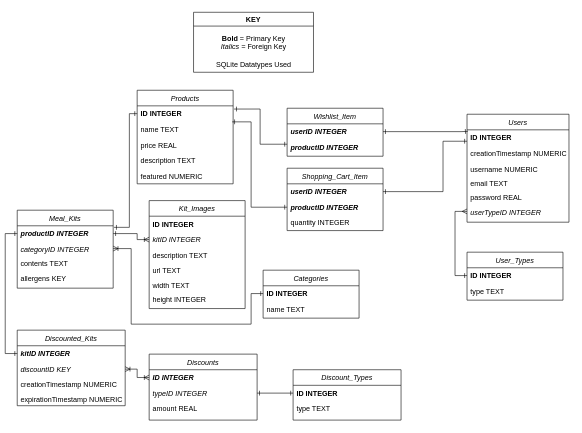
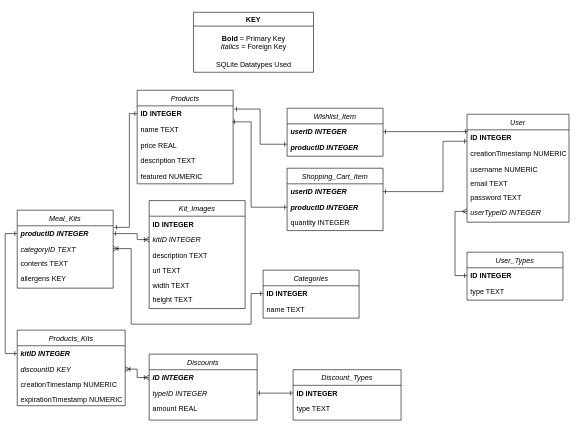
  <mxCell id="0" />
  <mxCell id="1" parent="0" />
- <mxCell id="2" value="Users" style="swimlane;fontStyle=2;align=center;verticalAlign=top;childLayout=stackLayout;horizontal=1;startSize=26;horizontalStack=0;resizeParent=1;resizeLast=0;collapsible=1;marginBottom=0;rounded=0;shadow=0;strokeWidth=1;" parent="1" vertex="1"><mxGeometry x="770" y="190" width="170" height="180" as="geometry"><mxRectangle x="230" y="140" width="160" height="26" as="alternateBounds" /></mxGeometry></mxCell>
+ <mxCell id="2" value="User" style="swimlane;fontStyle=2;align=center;verticalAlign=top;childLayout=stackLayout;horizontal=1;startSize=26;horizontalStack=0;resizeParent=1;resizeLast=0;collapsible=1;marginBottom=0;rounded=0;shadow=0;strokeWidth=1;" parent="1" vertex="1"><mxGeometry x="770" y="190" width="170" height="180" as="geometry"><mxRectangle x="230" y="140" width="160" height="26" as="alternateBounds" /></mxGeometry></mxCell>
  <mxCell id="3" value="ID INTEGER" style="text;align=left;verticalAlign=top;spacingLeft=4;spacingRight=4;overflow=hidden;rotatable=0;points=[[0,0.5],[1,0.5]];portConstraint=eastwest;fontStyle=1" parent="2" vertex="1"><mxGeometry y="26" width="170" height="26" as="geometry" /></mxCell>
  <mxCell id="4" value="creationTimestamp NUMERIC" style="text;align=left;verticalAlign=top;spacingLeft=4;spacingRight=4;overflow=hidden;rotatable=0;points=[[0,0.5],[1,0.5]];portConstraint=eastwest;rounded=0;shadow=0;html=0;" parent="2" vertex="1"><mxGeometry y="52" width="170" height="26" as="geometry" /></mxCell>
  <mxCell id="5" value="username NUMERIC" style="text;align=left;verticalAlign=top;spacingLeft=4;spacingRight=4;overflow=hidden;rotatable=0;points=[[0,0.5],[1,0.5]];portConstraint=eastwest;rounded=0;shadow=0;html=0;" parent="2" vertex="1"><mxGeometry y="78" width="170" height="24" as="geometry" /></mxCell>
  <mxCell id="6" value="email TEXT" style="text;align=left;verticalAlign=top;spacingLeft=4;spacingRight=4;overflow=hidden;rotatable=0;points=[[0,0.5],[1,0.5]];portConstraint=eastwest;rounded=0;shadow=0;html=0;" parent="2" vertex="1"><mxGeometry y="102" width="170" height="24" as="geometry" /></mxCell>
- <mxCell id="7" value="password REAL" style="text;align=left;verticalAlign=top;spacingLeft=4;spacingRight=4;overflow=hidden;rotatable=0;points=[[0,0.5],[1,0.5]];portConstraint=eastwest;rounded=0;shadow=0;html=0;" parent="2" vertex="1"><mxGeometry y="126" width="170" height="24" as="geometry" /></mxCell>
+ <mxCell id="7" value="password TEXT" style="text;align=left;verticalAlign=top;spacingLeft=4;spacingRight=4;overflow=hidden;rotatable=0;points=[[0,0.5],[1,0.5]];portConstraint=eastwest;rounded=0;shadow=0;html=0;" parent="2" vertex="1"><mxGeometry y="126" width="170" height="24" as="geometry" /></mxCell>
  <mxCell id="8" value="userTypeID INTEGER" style="text;align=left;verticalAlign=top;spacingLeft=4;spacingRight=4;overflow=hidden;rotatable=0;points=[[0,0.5],[1,0.5]];portConstraint=eastwest;rounded=0;shadow=0;html=0;fontStyle=2" parent="2" vertex="1"><mxGeometry y="150" width="170" height="24" as="geometry" /></mxCell>
  <mxCell id="9" value="Categories" style="swimlane;fontStyle=2;align=center;verticalAlign=top;childLayout=stackLayout;horizontal=1;startSize=26;horizontalStack=0;resizeParent=1;resizeLast=0;collapsible=1;marginBottom=0;rounded=0;shadow=0;strokeWidth=1;" parent="1" vertex="1"><mxGeometry x="430" y="450" width="160" height="80" as="geometry"><mxRectangle x="230" y="140" width="160" height="26" as="alternateBounds" /></mxGeometry></mxCell>
  <mxCell id="10" value="ID INTEGER" style="text;align=left;verticalAlign=top;spacingLeft=4;spacingRight=4;overflow=hidden;rotatable=0;points=[[0,0.5],[1,0.5]];portConstraint=eastwest;fontStyle=1" parent="9" vertex="1"><mxGeometry y="26" width="160" height="26" as="geometry" /></mxCell>
  <mxCell id="11" value="name TEXT" style="text;align=left;verticalAlign=top;spacingLeft=4;spacingRight=4;overflow=hidden;rotatable=0;points=[[0,0.5],[1,0.5]];portConstraint=eastwest;rounded=0;shadow=0;html=0;" parent="9" vertex="1"><mxGeometry y="52" width="160" height="26" as="geometry" /></mxCell>
  <mxCell id="12" value="Meal_Kits" style="swimlane;fontStyle=2;align=center;verticalAlign=top;childLayout=stackLayout;horizontal=1;startSize=26;horizontalStack=0;resizeParent=1;resizeLast=0;collapsible=1;marginBottom=0;rounded=0;shadow=0;strokeWidth=1;" parent="1" vertex="1"><mxGeometry x="20" y="350" width="160" height="130" as="geometry"><mxRectangle x="220" y="310" width="160" height="26" as="alternateBounds" /></mxGeometry></mxCell>
  <mxCell id="13" value="productID INTEGER" style="text;align=left;verticalAlign=top;spacingLeft=4;spacingRight=4;overflow=hidden;rotatable=0;points=[[0,0.5],[1,0.5]];portConstraint=eastwest;fontStyle=3" parent="12" vertex="1"><mxGeometry y="26" width="160" height="26" as="geometry" /></mxCell>
- <mxCell id="14" value="categoryID INTEGER" style="text;align=left;verticalAlign=top;spacingLeft=4;spacingRight=4;overflow=hidden;rotatable=0;points=[[0,0.5],[1,0.5]];portConstraint=eastwest;rounded=0;shadow=0;html=0;fontStyle=2" parent="12" vertex="1"><mxGeometry y="52" width="160" height="24" as="geometry" /></mxCell>
+ <mxCell id="14" value="categoryID TEXT" style="text;align=left;verticalAlign=top;spacingLeft=4;spacingRight=4;overflow=hidden;rotatable=0;points=[[0,0.5],[1,0.5]];portConstraint=eastwest;rounded=0;shadow=0;html=0;fontStyle=2" parent="12" vertex="1"><mxGeometry y="52" width="160" height="24" as="geometry" /></mxCell>
  <mxCell id="15" value="contents TEXT" style="text;align=left;verticalAlign=top;spacingLeft=4;spacingRight=4;overflow=hidden;rotatable=0;points=[[0,0.5],[1,0.5]];portConstraint=eastwest;rounded=0;shadow=0;html=0;" parent="12" vertex="1"><mxGeometry y="76" width="160" height="24" as="geometry" /></mxCell>
  <mxCell id="16" value="allergens KEY" style="text;align=left;verticalAlign=top;spacingLeft=4;spacingRight=4;overflow=hidden;rotatable=0;points=[[0,0.5],[1,0.5]];portConstraint=eastwest;rounded=0;shadow=0;html=0;" parent="12" vertex="1"><mxGeometry y="100" width="160" height="24" as="geometry" /></mxCell>
  <mxCell id="17" value="Kit_Images" style="swimlane;fontStyle=2;align=center;verticalAlign=top;childLayout=stackLayout;horizontal=1;startSize=26;horizontalStack=0;resizeParent=1;resizeLast=0;collapsible=1;marginBottom=0;rounded=0;shadow=0;strokeWidth=1;" parent="1" vertex="1"><mxGeometry x="240" y="334" width="160" height="180" as="geometry"><mxRectangle x="230" y="140" width="160" height="26" as="alternateBounds" /></mxGeometry></mxCell>
  <mxCell id="18" value="ID INTEGER" style="text;align=left;verticalAlign=top;spacingLeft=4;spacingRight=4;overflow=hidden;rotatable=0;points=[[0,0.5],[1,0.5]];portConstraint=eastwest;rounded=0;shadow=0;html=0;fontStyle=1" parent="17" vertex="1"><mxGeometry y="26" width="160" height="26" as="geometry" /></mxCell>
  <mxCell id="19" value="kitID INTEGER" style="text;align=left;verticalAlign=top;spacingLeft=4;spacingRight=4;overflow=hidden;rotatable=0;points=[[0,0.5],[1,0.5]];portConstraint=eastwest;rounded=0;shadow=0;html=0;fontStyle=2" parent="17" vertex="1"><mxGeometry y="52" width="160" height="26" as="geometry" /></mxCell>
  <mxCell id="20" value="description TEXT" style="text;align=left;verticalAlign=top;spacingLeft=4;spacingRight=4;overflow=hidden;rotatable=0;points=[[0,0.5],[1,0.5]];portConstraint=eastwest;rounded=0;shadow=0;html=0;fontStyle=0" parent="17" vertex="1"><mxGeometry y="78" width="160" height="26" as="geometry" /></mxCell>
  <mxCell id="21" value="url TEXT" style="text;align=left;verticalAlign=top;spacingLeft=4;spacingRight=4;overflow=hidden;rotatable=0;points=[[0,0.5],[1,0.5]];portConstraint=eastwest;rounded=0;shadow=0;html=0;" parent="17" vertex="1"><mxGeometry y="104" width="160" height="24" as="geometry" /></mxCell>
  <mxCell id="22" value="width TEXT" style="text;align=left;verticalAlign=top;spacingLeft=4;spacingRight=4;overflow=hidden;rotatable=0;points=[[0,0.5],[1,0.5]];portConstraint=eastwest;rounded=0;shadow=0;html=0;" parent="17" vertex="1"><mxGeometry y="128" width="160" height="24" as="geometry" /></mxCell>
- <mxCell id="23" value="height INTEGER" style="text;align=left;verticalAlign=top;spacingLeft=4;spacingRight=4;overflow=hidden;rotatable=0;points=[[0,0.5],[1,0.5]];portConstraint=eastwest;rounded=0;shadow=0;html=0;" parent="17" vertex="1"><mxGeometry y="152" width="160" height="28" as="geometry" /></mxCell>
- <mxCell id="24" value="Discounted_Kits" style="swimlane;fontStyle=2;align=center;verticalAlign=top;childLayout=stackLayout;horizontal=1;startSize=26;horizontalStack=0;resizeParent=1;resizeLast=0;collapsible=1;marginBottom=0;rounded=0;shadow=0;strokeWidth=1;" parent="1" vertex="1"><mxGeometry x="20" y="550" width="180" height="126" as="geometry"><mxRectangle x="230" y="140" width="160" height="26" as="alternateBounds" /></mxGeometry></mxCell>
+ <mxCell id="23" value="height TEXT" style="text;align=left;verticalAlign=top;spacingLeft=4;spacingRight=4;overflow=hidden;rotatable=0;points=[[0,0.5],[1,0.5]];portConstraint=eastwest;rounded=0;shadow=0;html=0;" parent="17" vertex="1"><mxGeometry y="152" width="160" height="28" as="geometry" /></mxCell>
+ <mxCell id="24" value="Products_Kits" style="swimlane;fontStyle=2;align=center;verticalAlign=top;childLayout=stackLayout;horizontal=1;startSize=26;horizontalStack=0;resizeParent=1;resizeLast=0;collapsible=1;marginBottom=0;rounded=0;shadow=0;strokeWidth=1;" parent="1" vertex="1"><mxGeometry x="20" y="550" width="180" height="126" as="geometry"><mxRectangle x="230" y="140" width="160" height="26" as="alternateBounds" /></mxGeometry></mxCell>
  <mxCell id="25" value="kitID INTEGER" style="text;align=left;verticalAlign=top;spacingLeft=4;spacingRight=4;overflow=hidden;rotatable=0;points=[[0,0.5],[1,0.5]];portConstraint=eastwest;fontStyle=3" parent="24" vertex="1"><mxGeometry y="26" width="180" height="26" as="geometry" /></mxCell>
  <mxCell id="26" value="discountID KEY" style="text;align=left;verticalAlign=top;spacingLeft=4;spacingRight=4;overflow=hidden;rotatable=0;points=[[0,0.5],[1,0.5]];portConstraint=eastwest;rounded=0;shadow=0;html=0;fontStyle=2" parent="24" vertex="1"><mxGeometry y="52" width="180" height="26" as="geometry" /></mxCell>
  <mxCell id="27" value="creationTimestamp NUMERIC" style="text;align=left;verticalAlign=top;spacingLeft=4;spacingRight=4;overflow=hidden;rotatable=0;points=[[0,0.5],[1,0.5]];portConstraint=eastwest;rounded=0;shadow=0;html=0;" parent="24" vertex="1"><mxGeometry y="78" width="180" height="24" as="geometry" /></mxCell>
  <mxCell id="28" value="expirationTimestamp NUMERIC" style="text;align=left;verticalAlign=top;spacingLeft=4;spacingRight=4;overflow=hidden;rotatable=0;points=[[0,0.5],[1,0.5]];portConstraint=eastwest;rounded=0;shadow=0;html=0;" parent="24" vertex="1"><mxGeometry y="102" width="180" height="24" as="geometry" /></mxCell>
  <mxCell id="29" value="Wishlist_Item" style="swimlane;fontStyle=2;align=center;verticalAlign=top;childLayout=stackLayout;horizontal=1;startSize=26;horizontalStack=0;resizeParent=1;resizeLast=0;collapsible=1;marginBottom=0;rounded=0;shadow=0;strokeWidth=1;" parent="1" vertex="1"><mxGeometry x="470" y="180" width="160" height="80" as="geometry"><mxRectangle x="230" y="140" width="160" height="26" as="alternateBounds" /></mxGeometry></mxCell>
  <mxCell id="30" value="userID INTEGER" style="text;align=left;verticalAlign=top;spacingLeft=4;spacingRight=4;overflow=hidden;rotatable=0;points=[[0,0.5],[1,0.5]];portConstraint=eastwest;fontStyle=3" parent="29" vertex="1"><mxGeometry y="26" width="160" height="26" as="geometry" /></mxCell>
  <mxCell id="31" value="productID INTEGER" style="text;align=left;verticalAlign=top;spacingLeft=4;spacingRight=4;overflow=hidden;rotatable=0;points=[[0,0.5],[1,0.5]];portConstraint=eastwest;rounded=0;shadow=0;html=0;fontStyle=3" parent="29" vertex="1"><mxGeometry y="52" width="160" height="26" as="geometry" /></mxCell>
  <mxCell id="32" value="Products" style="swimlane;fontStyle=2;align=center;verticalAlign=top;childLayout=stackLayout;horizontal=1;startSize=26;horizontalStack=0;resizeParent=1;resizeLast=0;collapsible=1;marginBottom=0;rounded=0;shadow=0;strokeWidth=1;" parent="1" vertex="1"><mxGeometry x="220" y="150" width="160" height="156" as="geometry"><mxRectangle x="230" y="140" width="160" height="26" as="alternateBounds" /></mxGeometry></mxCell>
  <mxCell id="33" value="ID INTEGER" style="text;align=left;verticalAlign=top;spacingLeft=4;spacingRight=4;overflow=hidden;rotatable=0;points=[[0,0.5],[1,0.5]];portConstraint=eastwest;fontStyle=1" parent="32" vertex="1"><mxGeometry y="26" width="160" height="26" as="geometry" /></mxCell>
  <mxCell id="34" value="name TEXT" style="text;align=left;verticalAlign=top;spacingLeft=4;spacingRight=4;overflow=hidden;rotatable=0;points=[[0,0.5],[1,0.5]];portConstraint=eastwest;rounded=0;shadow=0;html=0;" parent="32" vertex="1"><mxGeometry y="52" width="160" height="26" as="geometry" /></mxCell>
  <mxCell id="35" value="price REAL" style="text;align=left;verticalAlign=top;spacingLeft=4;spacingRight=4;overflow=hidden;rotatable=0;points=[[0,0.5],[1,0.5]];portConstraint=eastwest;rounded=0;shadow=0;html=0;" parent="32" vertex="1"><mxGeometry y="78" width="160" height="26" as="geometry" /></mxCell>
  <mxCell id="36" value="description TEXT" style="text;align=left;verticalAlign=top;spacingLeft=4;spacingRight=4;overflow=hidden;rotatable=0;points=[[0,0.5],[1,0.5]];portConstraint=eastwest;rounded=0;shadow=0;html=0;" parent="32" vertex="1"><mxGeometry y="104" width="160" height="26" as="geometry" /></mxCell>
  <mxCell id="37" value="featured NUMERIC" style="text;align=left;verticalAlign=top;spacingLeft=4;spacingRight=4;overflow=hidden;rotatable=0;points=[[0,0.5],[1,0.5]];portConstraint=eastwest;rounded=0;shadow=0;html=0;" vertex="1" parent="32"><mxGeometry y="130" width="160" height="26" as="geometry" /></mxCell>
  <mxCell id="38" value="Shopping_Cart_Item" style="swimlane;fontStyle=2;align=center;verticalAlign=top;childLayout=stackLayout;horizontal=1;startSize=26;horizontalStack=0;resizeParent=1;resizeLast=0;collapsible=1;marginBottom=0;rounded=0;shadow=0;strokeWidth=1;" parent="1" vertex="1"><mxGeometry x="470" y="280" width="160" height="104" as="geometry"><mxRectangle x="470" y="100" width="160" height="26" as="alternateBounds" /></mxGeometry></mxCell>
  <mxCell id="39" value="userID INTEGER" style="text;align=left;verticalAlign=top;spacingLeft=4;spacingRight=4;overflow=hidden;rotatable=0;points=[[0,0.5],[1,0.5]];portConstraint=eastwest;fontStyle=3" parent="38" vertex="1"><mxGeometry y="26" width="160" height="26" as="geometry" /></mxCell>
  <mxCell id="40" value="productID INTEGER" style="text;align=left;verticalAlign=top;spacingLeft=4;spacingRight=4;overflow=hidden;rotatable=0;points=[[0,0.5],[1,0.5]];portConstraint=eastwest;rounded=0;shadow=0;html=0;fontStyle=3" parent="38" vertex="1"><mxGeometry y="52" width="160" height="26" as="geometry" /></mxCell>
  <mxCell id="41" value="quantity INTEGER" style="text;align=left;verticalAlign=top;spacingLeft=4;spacingRight=4;overflow=hidden;rotatable=0;points=[[0,0.5],[1,0.5]];portConstraint=eastwest;rounded=0;shadow=0;html=0;fontStyle=0" parent="38" vertex="1"><mxGeometry y="78" width="160" height="26" as="geometry" /></mxCell>
  <mxCell id="42" style="edgeStyle=orthogonalEdgeStyle;rounded=0;orthogonalLoop=1;jettySize=auto;html=1;exitX=0;exitY=0.5;exitDx=0;exitDy=0;entryX=1;entryY=0.5;entryDx=0;entryDy=0;endArrow=ERone;endFill=0;startArrow=ERoneToMany;startFill=0;" parent="1" source="19" target="13" edge="1"><mxGeometry relative="1" as="geometry"><Array as="points"><mxPoint x="220" y="399" /><mxPoint x="220" y="389" /></Array></mxGeometry></mxCell>
  <mxCell id="43" style="edgeStyle=orthogonalEdgeStyle;rounded=0;orthogonalLoop=1;jettySize=auto;html=1;exitX=0;exitY=0.5;exitDx=0;exitDy=0;entryX=1.009;entryY=0.1;entryDx=0;entryDy=0;entryPerimeter=0;endArrow=ERone;endFill=0;startArrow=ERone;startFill=0;" parent="1" source="33" target="13" edge="1"><mxGeometry relative="1" as="geometry"><Array as="points"><mxPoint x="207" y="189" /><mxPoint x="207" y="379" /></Array></mxGeometry></mxCell>
  <mxCell id="44" style="edgeStyle=orthogonalEdgeStyle;rounded=0;orthogonalLoop=1;jettySize=auto;html=1;exitX=0;exitY=0.5;exitDx=0;exitDy=0;entryX=1;entryY=0.5;entryDx=0;entryDy=0;endArrow=ERoneToMany;endFill=0;startArrow=ERone;startFill=0;" parent="1" source="10" target="14" edge="1"><mxGeometry relative="1" as="geometry"><Array as="points"><mxPoint x="410" y="489" /><mxPoint x="410" y="540" /><mxPoint x="210" y="540" /><mxPoint x="210" y="414" /></Array></mxGeometry></mxCell>
  <mxCell id="45" style="edgeStyle=orthogonalEdgeStyle;rounded=0;orthogonalLoop=1;jettySize=auto;html=1;exitX=0;exitY=0.5;exitDx=0;exitDy=0;entryX=0;entryY=0.5;entryDx=0;entryDy=0;endArrow=ERone;endFill=0;startArrow=ERone;startFill=0;" parent="1" source="25" target="13" edge="1"><mxGeometry relative="1" as="geometry" /></mxCell>
  <mxCell id="46" style="edgeStyle=orthogonalEdgeStyle;rounded=0;orthogonalLoop=1;jettySize=auto;html=1;entryX=0.008;entryY=0.097;entryDx=0;entryDy=0;exitX=1;exitY=0.5;exitDx=0;exitDy=0;endArrow=ERone;endFill=0;startArrow=ERone;startFill=0;entryPerimeter=0;" parent="1" source="30" target="3" edge="1"><mxGeometry relative="1" as="geometry"><Array as="points"><mxPoint x="760" y="219" /></Array></mxGeometry></mxCell>
  <mxCell id="47" style="edgeStyle=orthogonalEdgeStyle;rounded=0;orthogonalLoop=1;jettySize=auto;html=1;exitX=1;exitY=0.5;exitDx=0;exitDy=0;endArrow=ERone;endFill=0;startArrow=ERone;startFill=0;entryX=0;entryY=0.25;entryDx=0;entryDy=0;" parent="1" source="39" target="2" edge="1"><mxGeometry relative="1" as="geometry"><mxPoint x="770" y="240" as="targetPoint" /><Array as="points"><mxPoint x="730" y="319" /><mxPoint x="730" y="235" /></Array></mxGeometry></mxCell>
  <mxCell id="48" style="edgeStyle=orthogonalEdgeStyle;rounded=0;orthogonalLoop=1;jettySize=auto;html=1;exitX=0;exitY=0.75;exitDx=0;exitDy=0;entryX=1.01;entryY=0.205;entryDx=0;entryDy=0;entryPerimeter=0;endArrow=ERone;endFill=0;startArrow=ERone;startFill=0;" parent="1" source="29" target="33" edge="1"><mxGeometry relative="1" as="geometry" /></mxCell>
  <mxCell id="49" style="edgeStyle=orthogonalEdgeStyle;rounded=0;orthogonalLoop=1;jettySize=auto;html=1;exitX=0;exitY=0.5;exitDx=0;exitDy=0;entryX=0.99;entryY=1.026;entryDx=0;entryDy=0;entryPerimeter=0;startArrow=ERone;startFill=0;endArrow=ERone;endFill=0;" parent="1" source="40" target="33" edge="1"><mxGeometry relative="1" as="geometry"><Array as="points"><mxPoint x="410" y="345" /><mxPoint x="410" y="203" /></Array></mxGeometry></mxCell>
  <mxCell id="50" value="KEY" style="swimlane;whiteSpace=wrap;html=1;" vertex="1" parent="1"><mxGeometry x="314" y="20" width="200" height="100" as="geometry" /></mxCell>
  <mxCell id="51" value="&lt;b&gt;Bold &lt;/b&gt;= Primary Key&lt;div&gt;&lt;i&gt;Italics = &lt;/i&gt;Foreign Key&lt;/div&gt;&lt;div&gt;&lt;br&gt;&lt;/div&gt;&lt;div&gt;SQLite Datatypes Used&lt;/div&gt;" style="text;html=1;align=center;verticalAlign=middle;resizable=0;points=[];autosize=1;strokeColor=none;fillColor=none;imageWidth=24;" vertex="1" parent="50"><mxGeometry x="25" y="30" width="150" height="70" as="geometry" /></mxCell>
  <mxCell id="52" value="Discounts" style="swimlane;fontStyle=2;align=center;verticalAlign=top;childLayout=stackLayout;horizontal=1;startSize=26;horizontalStack=0;resizeParent=1;resizeLast=0;collapsible=1;marginBottom=0;rounded=0;shadow=0;strokeWidth=1;" vertex="1" parent="1"><mxGeometry x="240" y="590" width="180" height="110" as="geometry"><mxRectangle x="230" y="140" width="160" height="26" as="alternateBounds" /></mxGeometry></mxCell>
  <mxCell id="53" value="ID INTEGER" style="text;align=left;verticalAlign=top;spacingLeft=4;spacingRight=4;overflow=hidden;rotatable=0;points=[[0,0.5],[1,0.5]];portConstraint=eastwest;fontStyle=3" vertex="1" parent="52"><mxGeometry y="26" width="180" height="26" as="geometry" /></mxCell>
  <mxCell id="54" value="typeID INTEGER" style="text;align=left;verticalAlign=top;spacingLeft=4;spacingRight=4;overflow=hidden;rotatable=0;points=[[0,0.5],[1,0.5]];portConstraint=eastwest;rounded=0;shadow=0;html=0;fontStyle=2" vertex="1" parent="52"><mxGeometry y="52" width="180" height="26" as="geometry" /></mxCell>
  <mxCell id="55" value="amount REAL" style="text;align=left;verticalAlign=top;spacingLeft=4;spacingRight=4;overflow=hidden;rotatable=0;points=[[0,0.5],[1,0.5]];portConstraint=eastwest;rounded=0;shadow=0;html=0;" vertex="1" parent="52"><mxGeometry y="78" width="180" height="26" as="geometry" /></mxCell>
  <mxCell id="56" value="Discount_Types" style="swimlane;fontStyle=2;align=center;verticalAlign=top;childLayout=stackLayout;horizontal=1;startSize=26;horizontalStack=0;resizeParent=1;resizeLast=0;collapsible=1;marginBottom=0;rounded=0;shadow=0;strokeWidth=1;" vertex="1" parent="1"><mxGeometry x="480" y="616" width="180" height="84" as="geometry"><mxRectangle x="230" y="140" width="160" height="26" as="alternateBounds" /></mxGeometry></mxCell>
  <mxCell id="57" value="ID INTEGER" style="text;align=left;verticalAlign=top;spacingLeft=4;spacingRight=4;overflow=hidden;rotatable=0;points=[[0,0.5],[1,0.5]];portConstraint=eastwest;rounded=0;shadow=0;html=0;fontStyle=1" vertex="1" parent="56"><mxGeometry y="26" width="180" height="26" as="geometry" /></mxCell>
  <mxCell id="58" value="type TEXT" style="text;align=left;verticalAlign=top;spacingLeft=4;spacingRight=4;overflow=hidden;rotatable=0;points=[[0,0.5],[1,0.5]];portConstraint=eastwest;rounded=0;shadow=0;html=0;" vertex="1" parent="56"><mxGeometry y="52" width="180" height="26" as="geometry" /></mxCell>
  <mxCell id="59" style="edgeStyle=orthogonalEdgeStyle;rounded=0;orthogonalLoop=1;jettySize=auto;html=1;exitX=1;exitY=0.5;exitDx=0;exitDy=0;entryX=0;entryY=0.5;entryDx=0;entryDy=0;endArrow=ERone;endFill=0;startArrow=ERone;startFill=0;" edge="1" parent="1" source="54" target="57"><mxGeometry relative="1" as="geometry" /></mxCell>
  <mxCell id="60" style="edgeStyle=orthogonalEdgeStyle;rounded=0;orthogonalLoop=1;jettySize=auto;html=1;exitX=1;exitY=0.5;exitDx=0;exitDy=0;entryX=0;entryY=0.5;entryDx=0;entryDy=0;endArrow=ERoneToMany;endFill=0;startArrow=ERoneToMany;startFill=0;" edge="1" parent="1" source="26" target="53"><mxGeometry relative="1" as="geometry" /></mxCell>
  <mxCell id="61" value="User_Types" style="swimlane;fontStyle=2;align=center;verticalAlign=top;childLayout=stackLayout;horizontal=1;startSize=26;horizontalStack=0;resizeParent=1;resizeLast=0;collapsible=1;marginBottom=0;rounded=0;shadow=0;strokeWidth=1;" vertex="1" parent="1"><mxGeometry x="770" y="420" width="160" height="80" as="geometry"><mxRectangle x="230" y="140" width="160" height="26" as="alternateBounds" /></mxGeometry></mxCell>
  <mxCell id="62" value="ID INTEGER" style="text;align=left;verticalAlign=top;spacingLeft=4;spacingRight=4;overflow=hidden;rotatable=0;points=[[0,0.5],[1,0.5]];portConstraint=eastwest;fontStyle=1" vertex="1" parent="61"><mxGeometry y="26" width="160" height="26" as="geometry" /></mxCell>
  <mxCell id="63" value="type TEXT" style="text;align=left;verticalAlign=top;spacingLeft=4;spacingRight=4;overflow=hidden;rotatable=0;points=[[0,0.5],[1,0.5]];portConstraint=eastwest;rounded=0;shadow=0;html=0;" vertex="1" parent="61"><mxGeometry y="52" width="160" height="26" as="geometry" /></mxCell>
  <mxCell id="64" style="edgeStyle=orthogonalEdgeStyle;rounded=0;orthogonalLoop=1;jettySize=auto;html=1;exitX=0;exitY=0.5;exitDx=0;exitDy=0;entryX=0;entryY=0.5;entryDx=0;entryDy=0;endArrow=ERmany;endFill=0;startArrow=ERone;startFill=0;" edge="1" parent="1" source="62" target="8"><mxGeometry relative="1" as="geometry" /></mxCell>
